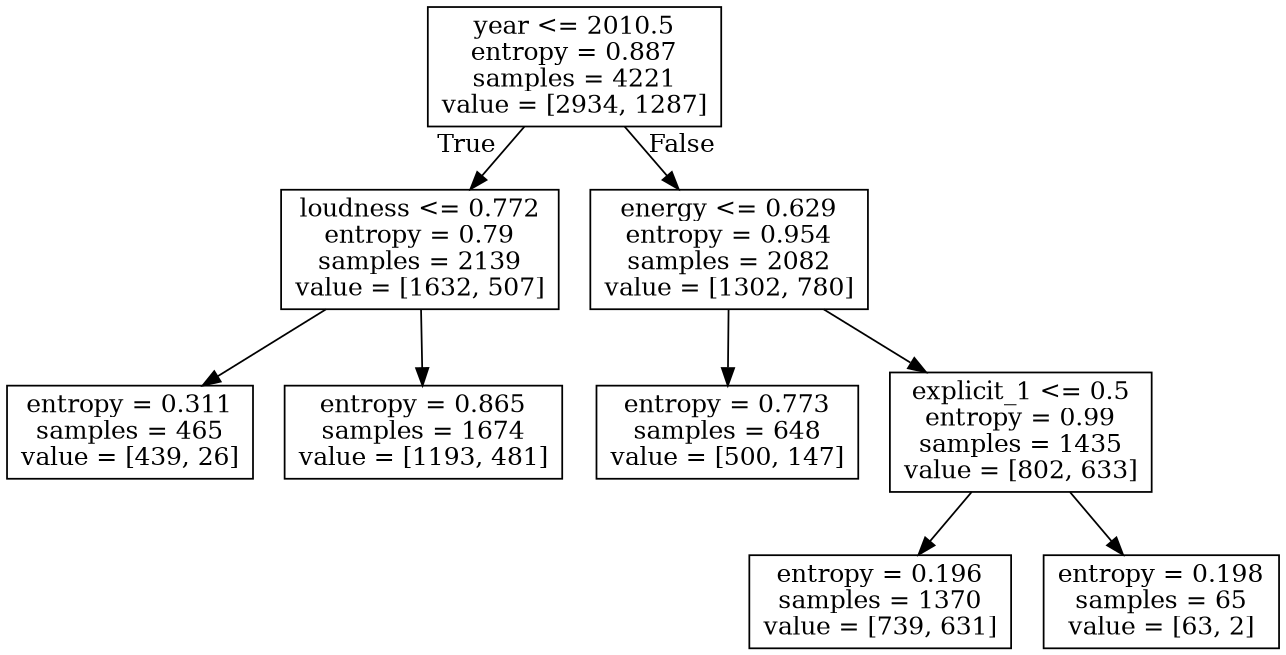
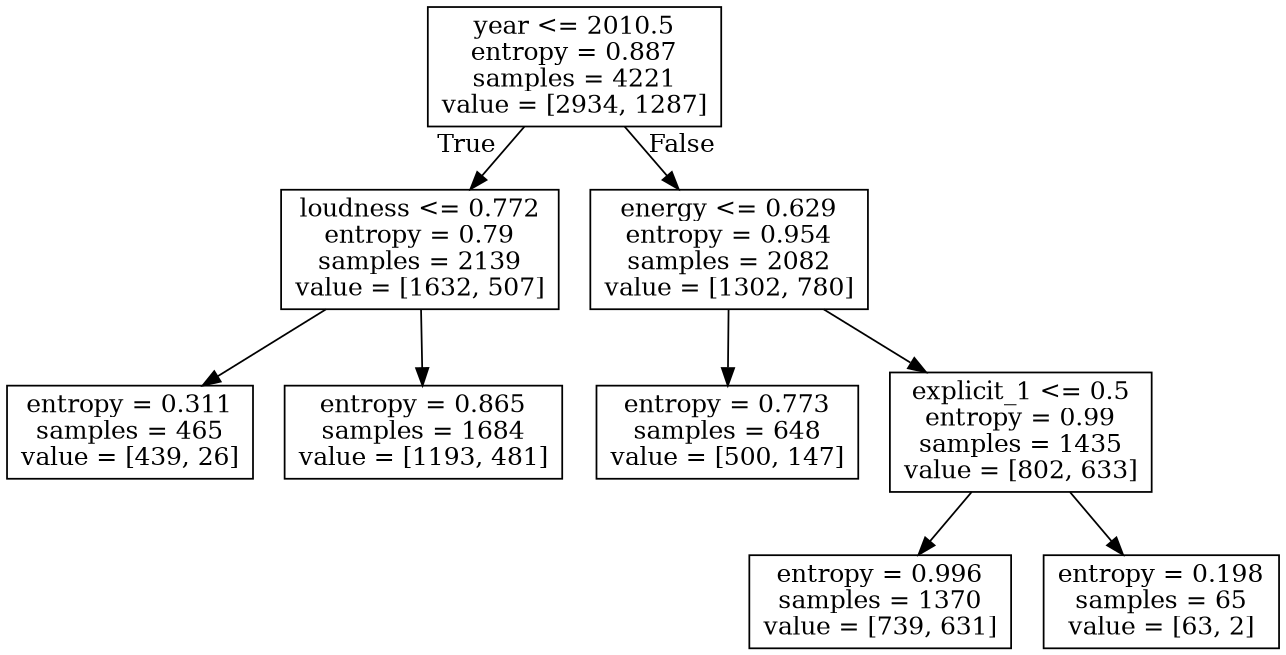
  digraph {
    node [shape=box]
    n1 [label="year <= 2010.5\nentropy = 0.887\nsamples = 4221\nvalue = [2934, 1287]"]
    n2 [label="loudness <= 0.772\nentropy = 0.79\nsamples = 2139\nvalue = [1632, 507]"]
    n3 [label="energy <= 0.629\nentropy = 0.954\nsamples = 2082\nvalue = [1302, 780]"]
    n4 [label="entropy = 0.311\nsamples = 465\nvalue = [439, 26]"]
-   n5 [label="entropy = 0.865\nsamples = 1674\nvalue = [1193, 481]"]
+   n5 [label="entropy = 0.865\nsamples = 1684\nvalue = [1193, 481]"]
    n6 [label="entropy = 0.773\nsamples = 648\nvalue = [500, 147]"]
    n7 [label="explicit_1 <= 0.5\nentropy = 0.99\nsamples = 1435\nvalue = [802, 633]"]
-   n8 [label="entropy = 0.196\nsamples = 1370\nvalue = [739, 631]"]
+   n8 [label="entropy = 0.996\nsamples = 1370\nvalue = [739, 631]"]
    n9 [label="entropy = 0.198\nsamples = 65\nvalue = [63, 2]"]
    n1 -> n2 [headlabel=True labelangle=45 labeldistance=2.5]
    n1 -> n3 [headlabel=False labelangle=-45 labeldistance=2.5]
    n2 -> n4
    n2 -> n5
    n3 -> n6
    n3 -> n7
    n7 -> n8
    n7 -> n9
  }
